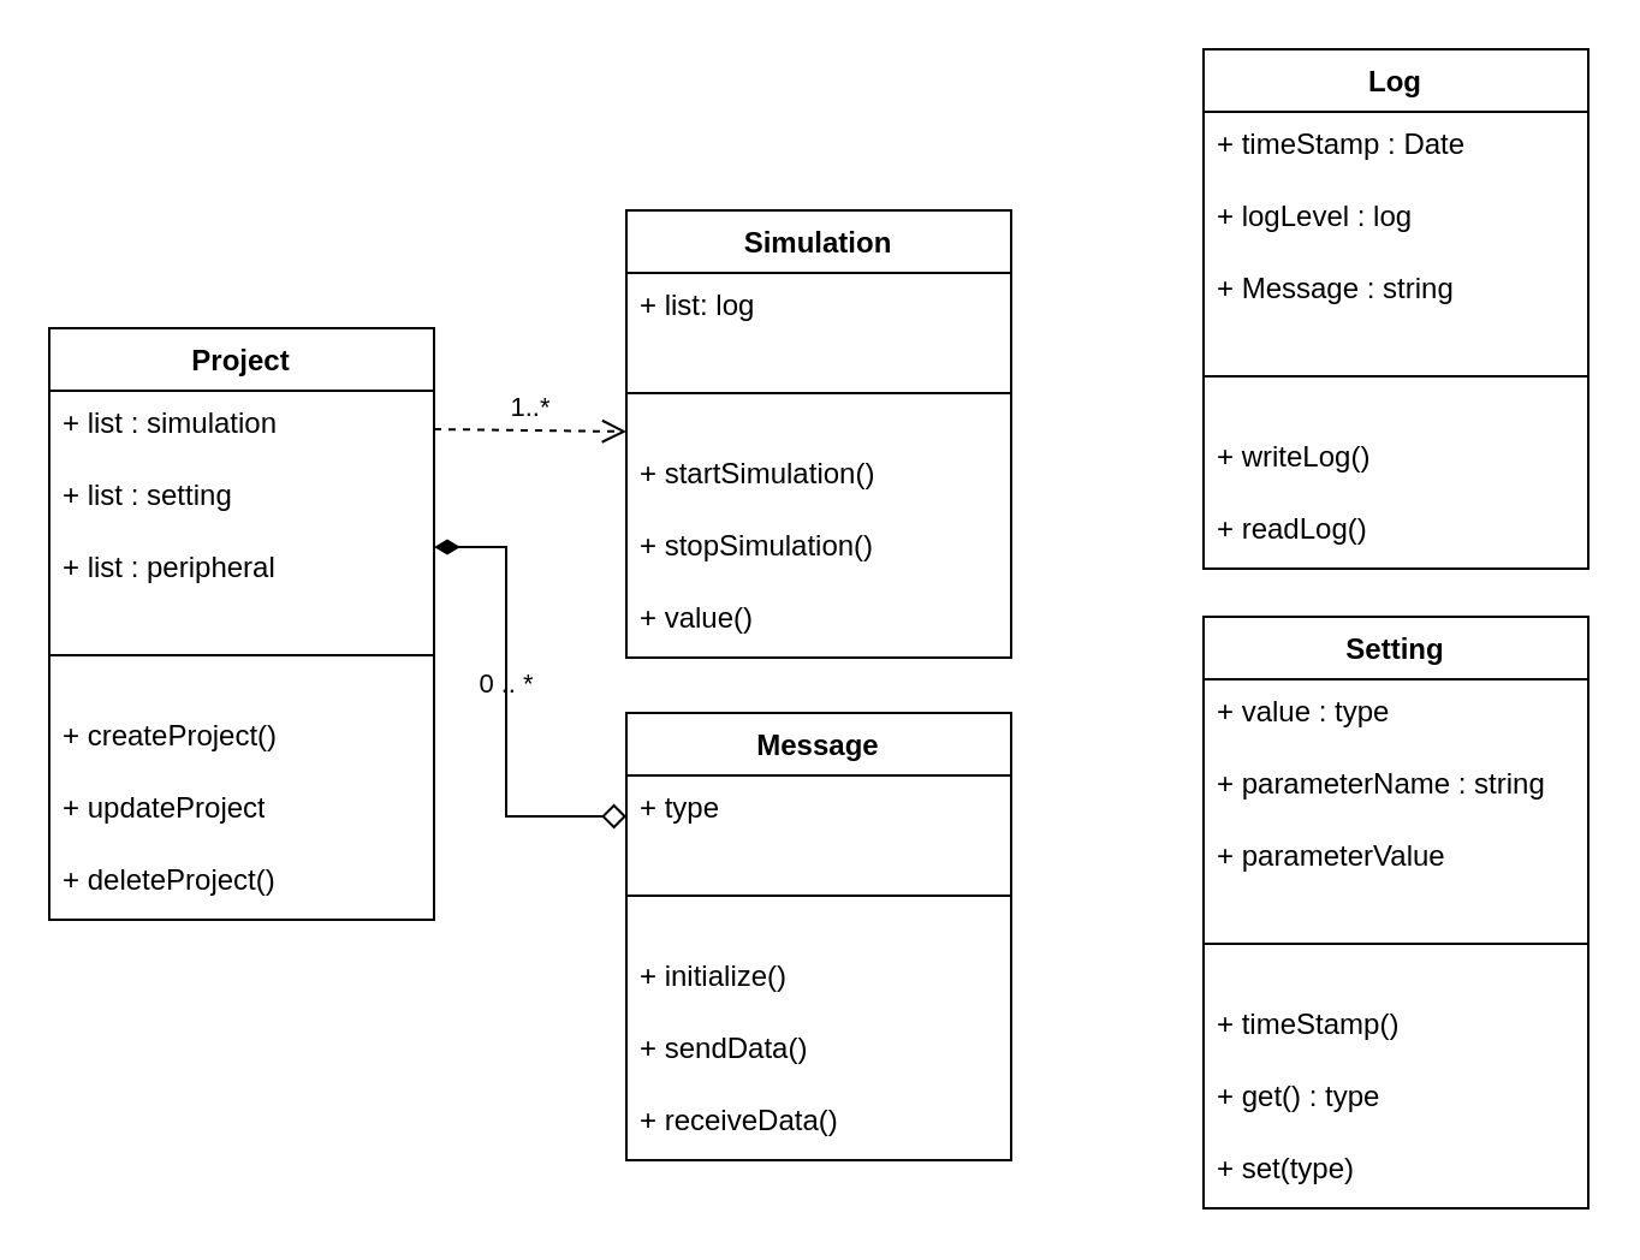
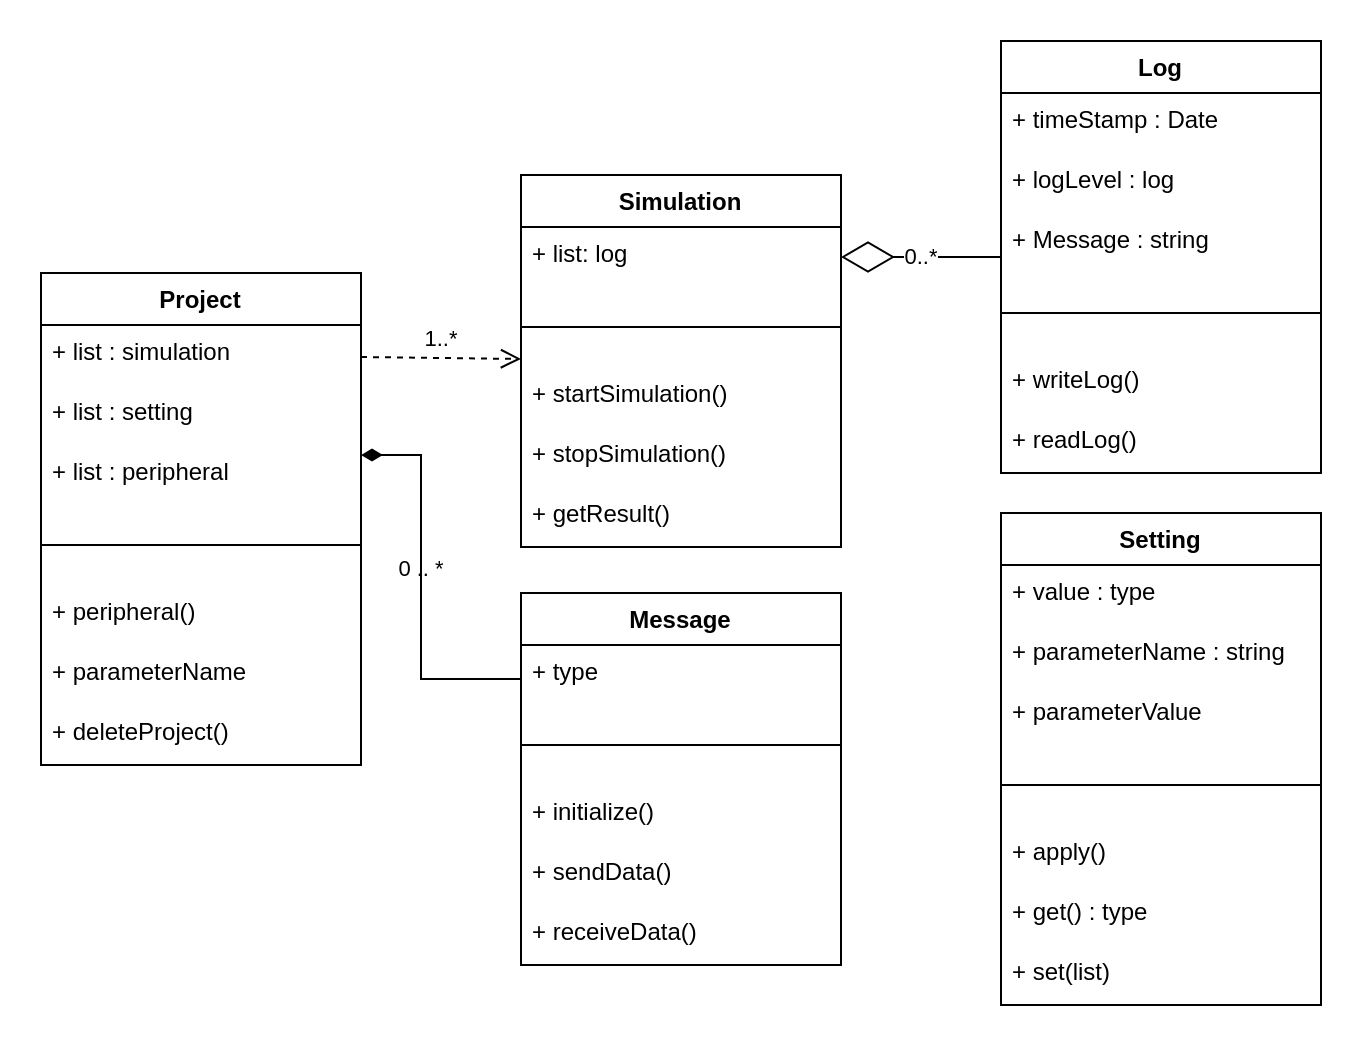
  <mxCell id="0" />
  <mxCell id="1" parent="0" />
  <mxCell id="2" value="Project" style="swimlane;fontStyle=1;align=center;verticalAlign=top;childLayout=stackLayout;horizontal=1;startSize=26;horizontalStack=0;resizeParent=1;resizeParentMax=0;resizeLast=0;collapsible=1;marginBottom=0;whiteSpace=wrap;html=1;" parent="1" vertex="1"><mxGeometry x="20" y="136" width="160" height="246" as="geometry" /></mxCell>
  <mxCell id="3" value="+ list : simulation" style="text;strokeColor=none;fillColor=none;align=left;verticalAlign=top;spacingLeft=4;spacingRight=4;overflow=hidden;rotatable=0;points=[[0,0.5],[1,0.5]];portConstraint=eastwest;whiteSpace=wrap;html=1;" parent="2" vertex="1"><mxGeometry y="26" width="160" height="30" as="geometry" /></mxCell>
  <mxCell id="4" value="+ list : setting" style="text;strokeColor=none;fillColor=none;align=left;verticalAlign=top;spacingLeft=4;spacingRight=4;overflow=hidden;rotatable=0;points=[[0,0.5],[1,0.5]];portConstraint=eastwest;whiteSpace=wrap;html=1;" parent="2" vertex="1"><mxGeometry y="56" width="160" height="30" as="geometry" /></mxCell>
  <mxCell id="5" value="+ list : peripheral" style="text;strokeColor=none;fillColor=none;align=left;verticalAlign=top;spacingLeft=4;spacingRight=4;overflow=hidden;rotatable=0;points=[[0,0.5],[1,0.5]];portConstraint=eastwest;whiteSpace=wrap;html=1;" vertex="1" parent="2"><mxGeometry y="86" width="160" height="30" as="geometry" /></mxCell>
  <mxCell id="6" value="" style="line;strokeWidth=1;fillColor=none;align=left;verticalAlign=middle;spacingTop=-1;spacingLeft=3;spacingRight=3;rotatable=0;labelPosition=right;points=[];portConstraint=eastwest;strokeColor=inherit;" parent="2" vertex="1"><mxGeometry y="116" width="160" height="40" as="geometry" /></mxCell>
- <mxCell id="7" value="+&amp;nbsp;createProject()" style="text;strokeColor=none;fillColor=none;align=left;verticalAlign=top;spacingLeft=4;spacingRight=4;overflow=hidden;rotatable=0;points=[[0,0.5],[1,0.5]];portConstraint=eastwest;whiteSpace=wrap;html=1;" parent="2" vertex="1"><mxGeometry y="156" width="160" height="30" as="geometry" /></mxCell>
- <mxCell id="8" value="+ updateProject" style="text;strokeColor=none;fillColor=none;align=left;verticalAlign=top;spacingLeft=4;spacingRight=4;overflow=hidden;rotatable=0;points=[[0,0.5],[1,0.5]];portConstraint=eastwest;whiteSpace=wrap;html=1;" vertex="1" parent="2"><mxGeometry y="186" width="160" height="30" as="geometry" /></mxCell>
+ <mxCell id="7" value="+&amp;nbsp;peripheral()" style="text;strokeColor=none;fillColor=none;align=left;verticalAlign=top;spacingLeft=4;spacingRight=4;overflow=hidden;rotatable=0;points=[[0,0.5],[1,0.5]];portConstraint=eastwest;whiteSpace=wrap;html=1;" parent="2" vertex="1"><mxGeometry y="156" width="160" height="30" as="geometry" /></mxCell>
+ <mxCell id="8" value="+ parameterName" style="text;strokeColor=none;fillColor=none;align=left;verticalAlign=top;spacingLeft=4;spacingRight=4;overflow=hidden;rotatable=0;points=[[0,0.5],[1,0.5]];portConstraint=eastwest;whiteSpace=wrap;html=1;" vertex="1" parent="2"><mxGeometry y="186" width="160" height="30" as="geometry" /></mxCell>
  <mxCell id="9" value="+ deleteProject()" style="text;strokeColor=none;fillColor=none;align=left;verticalAlign=top;spacingLeft=4;spacingRight=4;overflow=hidden;rotatable=0;points=[[0,0.5],[1,0.5]];portConstraint=eastwest;whiteSpace=wrap;html=1;" vertex="1" parent="2"><mxGeometry y="216" width="160" height="30" as="geometry" /></mxCell>
  <mxCell id="10" value="1..*" style="endArrow=open;startArrow=none;endFill=0;startFill=0;endSize=8;html=1;verticalAlign=bottom;labelBackgroundColor=none;strokeWidth=1;rounded=0;dashed=1;" parent="1" source="3" target="18" edge="1"><mxGeometry width="160" relative="1" as="geometry"><mxPoint x="440" y="506" as="sourcePoint" /><mxPoint x="260" y="175" as="targetPoint" /></mxGeometry></mxCell>
  <mxCell id="11" value="Log" style="swimlane;fontStyle=1;align=center;verticalAlign=top;childLayout=stackLayout;horizontal=1;startSize=26;horizontalStack=0;resizeParent=1;resizeParentMax=0;resizeLast=0;collapsible=1;marginBottom=0;whiteSpace=wrap;html=1;" vertex="1" parent="1"><mxGeometry x="500" y="20" width="160" height="216" as="geometry" /></mxCell>
  <mxCell id="12" value="+ timeStamp : Date" style="text;strokeColor=none;fillColor=none;align=left;verticalAlign=top;spacingLeft=4;spacingRight=4;overflow=hidden;rotatable=0;points=[[0,0.5],[1,0.5]];portConstraint=eastwest;whiteSpace=wrap;html=1;" vertex="1" parent="11"><mxGeometry y="26" width="160" height="30" as="geometry" /></mxCell>
  <mxCell id="13" value="+ logLevel : log" style="text;strokeColor=none;fillColor=none;align=left;verticalAlign=top;spacingLeft=4;spacingRight=4;overflow=hidden;rotatable=0;points=[[0,0.5],[1,0.5]];portConstraint=eastwest;whiteSpace=wrap;html=1;" vertex="1" parent="11"><mxGeometry y="56" width="160" height="30" as="geometry" /></mxCell>
  <mxCell id="14" value="+ Message : string" style="text;strokeColor=none;fillColor=none;align=left;verticalAlign=top;spacingLeft=4;spacingRight=4;overflow=hidden;rotatable=0;points=[[0,0.5],[1,0.5]];portConstraint=eastwest;whiteSpace=wrap;html=1;" vertex="1" parent="11"><mxGeometry y="86" width="160" height="30" as="geometry" /></mxCell>
  <mxCell id="15" value="" style="line;strokeWidth=1;fillColor=none;align=left;verticalAlign=middle;spacingTop=-1;spacingLeft=3;spacingRight=3;rotatable=0;labelPosition=right;points=[];portConstraint=eastwest;strokeColor=inherit;" vertex="1" parent="11"><mxGeometry y="116" width="160" height="40" as="geometry" /></mxCell>
  <mxCell id="16" value="+ writeLog()" style="text;strokeColor=none;fillColor=none;align=left;verticalAlign=top;spacingLeft=4;spacingRight=4;overflow=hidden;rotatable=0;points=[[0,0.5],[1,0.5]];portConstraint=eastwest;whiteSpace=wrap;html=1;" vertex="1" parent="11"><mxGeometry y="156" width="160" height="30" as="geometry" /></mxCell>
  <mxCell id="17" value="+ readLog()" style="text;strokeColor=none;fillColor=none;align=left;verticalAlign=top;spacingLeft=4;spacingRight=4;overflow=hidden;rotatable=0;points=[[0,0.5],[1,0.5]];portConstraint=eastwest;whiteSpace=wrap;html=1;" vertex="1" parent="11"><mxGeometry y="186" width="160" height="30" as="geometry" /></mxCell>
  <mxCell id="18" value="Simulation" style="swimlane;fontStyle=1;align=center;verticalAlign=top;childLayout=stackLayout;horizontal=1;startSize=26;horizontalStack=0;resizeParent=1;resizeParentMax=0;resizeLast=0;collapsible=1;marginBottom=0;whiteSpace=wrap;html=1;" vertex="1" parent="1"><mxGeometry x="260" y="87" width="160" height="186" as="geometry" /></mxCell>
  <mxCell id="19" value="+ list: log" style="text;strokeColor=none;fillColor=none;align=left;verticalAlign=top;spacingLeft=4;spacingRight=4;overflow=hidden;rotatable=0;points=[[0,0.5],[1,0.5]];portConstraint=eastwest;whiteSpace=wrap;html=1;" vertex="1" parent="18"><mxGeometry y="26" width="160" height="30" as="geometry" /></mxCell>
  <mxCell id="20" value="" style="line;strokeWidth=1;fillColor=none;align=left;verticalAlign=middle;spacingTop=-1;spacingLeft=3;spacingRight=3;rotatable=0;labelPosition=right;points=[];portConstraint=eastwest;strokeColor=inherit;" vertex="1" parent="18"><mxGeometry y="56" width="160" height="40" as="geometry" /></mxCell>
  <mxCell id="21" value="+ startSimulation()" style="text;strokeColor=none;fillColor=none;align=left;verticalAlign=top;spacingLeft=4;spacingRight=4;overflow=hidden;rotatable=0;points=[[0,0.5],[1,0.5]];portConstraint=eastwest;whiteSpace=wrap;html=1;" vertex="1" parent="18"><mxGeometry y="96" width="160" height="30" as="geometry" /></mxCell>
  <mxCell id="22" value="+ stopSimulation()" style="text;strokeColor=none;fillColor=none;align=left;verticalAlign=top;spacingLeft=4;spacingRight=4;overflow=hidden;rotatable=0;points=[[0,0.5],[1,0.5]];portConstraint=eastwest;whiteSpace=wrap;html=1;" vertex="1" parent="18"><mxGeometry y="126" width="160" height="30" as="geometry" /></mxCell>
- <mxCell id="23" value="+ value()" style="text;strokeColor=none;fillColor=none;align=left;verticalAlign=top;spacingLeft=4;spacingRight=4;overflow=hidden;rotatable=0;points=[[0,0.5],[1,0.5]];portConstraint=eastwest;whiteSpace=wrap;html=1;" vertex="1" parent="18"><mxGeometry y="156" width="160" height="30" as="geometry" /></mxCell>
+ <mxCell id="23" value="+ getResult()" style="text;strokeColor=none;fillColor=none;align=left;verticalAlign=top;spacingLeft=4;spacingRight=4;overflow=hidden;rotatable=0;points=[[0,0.5],[1,0.5]];portConstraint=eastwest;whiteSpace=wrap;html=1;" vertex="1" parent="18"><mxGeometry y="156" width="160" height="30" as="geometry" /></mxCell>
+ <mxCell id="24" value="0..*" style="endArrow=diamondThin;endFill=0;endSize=24;html=1;rounded=0;" edge="1" parent="1" source="11" target="19"><mxGeometry width="160" relative="1" as="geometry"><mxPoint x="430" y="536" as="sourcePoint" /><mxPoint x="590" y="536" as="targetPoint" /></mxGeometry></mxCell>
  <mxCell id="25" value="Setting" style="swimlane;fontStyle=1;align=center;verticalAlign=top;childLayout=stackLayout;horizontal=1;startSize=26;horizontalStack=0;resizeParent=1;resizeParentMax=0;resizeLast=0;collapsible=1;marginBottom=0;whiteSpace=wrap;html=1;" vertex="1" parent="1"><mxGeometry x="500" y="256" width="160" height="246" as="geometry" /></mxCell>
  <mxCell id="26" value="+ value : type" style="text;strokeColor=none;fillColor=none;align=left;verticalAlign=top;spacingLeft=4;spacingRight=4;overflow=hidden;rotatable=0;points=[[0,0.5],[1,0.5]];portConstraint=eastwest;whiteSpace=wrap;html=1;" vertex="1" parent="25"><mxGeometry y="26" width="160" height="30" as="geometry" /></mxCell>
  <mxCell id="27" value="+ parameterName : string" style="text;strokeColor=none;fillColor=none;align=left;verticalAlign=top;spacingLeft=4;spacingRight=4;overflow=hidden;rotatable=0;points=[[0,0.5],[1,0.5]];portConstraint=eastwest;whiteSpace=wrap;html=1;" vertex="1" parent="25"><mxGeometry y="56" width="160" height="30" as="geometry" /></mxCell>
  <mxCell id="28" value="+ parameterValue&amp;nbsp;" style="text;strokeColor=none;fillColor=none;align=left;verticalAlign=top;spacingLeft=4;spacingRight=4;overflow=hidden;rotatable=0;points=[[0,0.5],[1,0.5]];portConstraint=eastwest;whiteSpace=wrap;html=1;" vertex="1" parent="25"><mxGeometry y="86" width="160" height="30" as="geometry" /></mxCell>
  <mxCell id="29" value="" style="line;strokeWidth=1;fillColor=none;align=left;verticalAlign=middle;spacingTop=-1;spacingLeft=3;spacingRight=3;rotatable=0;labelPosition=right;points=[];portConstraint=eastwest;strokeColor=inherit;" vertex="1" parent="25"><mxGeometry y="116" width="160" height="40" as="geometry" /></mxCell>
- <mxCell id="30" value="+ timeStamp()" style="text;strokeColor=none;fillColor=none;align=left;verticalAlign=top;spacingLeft=4;spacingRight=4;overflow=hidden;rotatable=0;points=[[0,0.5],[1,0.5]];portConstraint=eastwest;whiteSpace=wrap;html=1;" vertex="1" parent="25"><mxGeometry y="156" width="160" height="30" as="geometry" /></mxCell>
+ <mxCell id="30" value="+ apply()" style="text;strokeColor=none;fillColor=none;align=left;verticalAlign=top;spacingLeft=4;spacingRight=4;overflow=hidden;rotatable=0;points=[[0,0.5],[1,0.5]];portConstraint=eastwest;whiteSpace=wrap;html=1;" vertex="1" parent="25"><mxGeometry y="156" width="160" height="30" as="geometry" /></mxCell>
  <mxCell id="31" value="+ get() : type" style="text;strokeColor=none;fillColor=none;align=left;verticalAlign=top;spacingLeft=4;spacingRight=4;overflow=hidden;rotatable=0;points=[[0,0.5],[1,0.5]];portConstraint=eastwest;whiteSpace=wrap;html=1;" vertex="1" parent="25"><mxGeometry y="186" width="160" height="30" as="geometry" /></mxCell>
- <mxCell id="32" value="+ set(type)" style="text;strokeColor=none;fillColor=none;align=left;verticalAlign=top;spacingLeft=4;spacingRight=4;overflow=hidden;rotatable=0;points=[[0,0.5],[1,0.5]];portConstraint=eastwest;whiteSpace=wrap;html=1;" vertex="1" parent="25"><mxGeometry y="216" width="160" height="30" as="geometry" /></mxCell>
+ <mxCell id="32" value="+ set(list)" style="text;strokeColor=none;fillColor=none;align=left;verticalAlign=top;spacingLeft=4;spacingRight=4;overflow=hidden;rotatable=0;points=[[0,0.5],[1,0.5]];portConstraint=eastwest;whiteSpace=wrap;html=1;" vertex="1" parent="25"><mxGeometry y="216" width="160" height="30" as="geometry" /></mxCell>
  <mxCell id="33" value="" style="text;strokeColor=none;fillColor=none;align=left;verticalAlign=middle;spacingTop=-1;spacingLeft=4;spacingRight=4;rotatable=0;labelPosition=right;points=[];portConstraint=eastwest;" vertex="1" parent="1"><mxGeometry x="380" y="364" width="50" height="40" as="geometry" /></mxCell>
  <mxCell id="34" value="Message" style="swimlane;fontStyle=1;align=center;verticalAlign=top;childLayout=stackLayout;horizontal=1;startSize=26;horizontalStack=0;resizeParent=1;resizeParentMax=0;resizeLast=0;collapsible=1;marginBottom=0;whiteSpace=wrap;html=1;" vertex="1" parent="1"><mxGeometry x="260" y="296" width="160" height="186" as="geometry" /></mxCell>
  <mxCell id="35" value="+ type" style="text;strokeColor=none;fillColor=none;align=left;verticalAlign=top;spacingLeft=4;spacingRight=4;overflow=hidden;rotatable=0;points=[[0,0.5],[1,0.5]];portConstraint=eastwest;whiteSpace=wrap;html=1;" vertex="1" parent="34"><mxGeometry y="26" width="160" height="30" as="geometry" /></mxCell>
  <mxCell id="36" value="" style="line;strokeWidth=1;fillColor=none;align=left;verticalAlign=middle;spacingTop=-1;spacingLeft=3;spacingRight=3;rotatable=0;labelPosition=right;points=[];portConstraint=eastwest;strokeColor=inherit;" vertex="1" parent="34"><mxGeometry y="56" width="160" height="40" as="geometry" /></mxCell>
  <mxCell id="37" value="+ initialize()" style="text;strokeColor=none;fillColor=none;align=left;verticalAlign=top;spacingLeft=4;spacingRight=4;overflow=hidden;rotatable=0;points=[[0,0.5],[1,0.5]];portConstraint=eastwest;whiteSpace=wrap;html=1;" vertex="1" parent="34"><mxGeometry y="96" width="160" height="30" as="geometry" /></mxCell>
  <mxCell id="38" value="+ sendData()" style="text;strokeColor=none;fillColor=none;align=left;verticalAlign=top;spacingLeft=4;spacingRight=4;overflow=hidden;rotatable=0;points=[[0,0.5],[1,0.5]];portConstraint=eastwest;whiteSpace=wrap;html=1;" vertex="1" parent="34"><mxGeometry y="126" width="160" height="30" as="geometry" /></mxCell>
  <mxCell id="39" value="+ receiveData()" style="text;strokeColor=none;fillColor=none;align=left;verticalAlign=top;spacingLeft=4;spacingRight=4;overflow=hidden;rotatable=0;points=[[0,0.5],[1,0.5]];portConstraint=eastwest;whiteSpace=wrap;html=1;" vertex="1" parent="34"><mxGeometry y="156" width="160" height="30" as="geometry" /></mxCell>
- <mxCell id="40" value="0 .. *" style="endArrow=diamond;startArrow=diamondThin;endFill=0;startFill=1;html=1;verticalAlign=bottom;labelBackgroundColor=none;strokeWidth=1;startSize=8;endSize=8;rounded=0;edgeStyle=orthogonalEdgeStyle;" edge="1" parent="1" source="5" target="34"><mxGeometry width="160" relative="1" as="geometry"><mxPoint x="190" y="211" as="sourcePoint" /><mxPoint x="510" y="286" as="targetPoint" /><Array as="points"><mxPoint x="210" y="227" /><mxPoint x="210" y="339" /></Array></mxGeometry></mxCell>
+ <mxCell id="40" value="0 .. *" style="endArrow=none;startArrow=diamondThin;endFill=0;startFill=1;html=1;verticalAlign=bottom;labelBackgroundColor=none;strokeWidth=1;startSize=8;endSize=8;rounded=0;edgeStyle=orthogonalEdgeStyle;" edge="1" parent="1" source="5" target="34"><mxGeometry width="160" relative="1" as="geometry"><mxPoint x="190" y="211" as="sourcePoint" /><mxPoint x="510" y="286" as="targetPoint" /><Array as="points"><mxPoint x="210" y="227" /><mxPoint x="210" y="339" /></Array></mxGeometry></mxCell>
